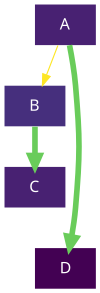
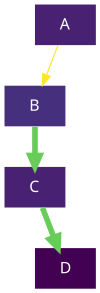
  strict digraph {
    fontname="Noto Sans"
    nodesep=0.25
    rankdir=TB
    ranksep=0.5
    node [fillcolor="#482172" fontname="Noto Sans" shape=plaintext style=filled]
    edge [color="#69cc5a" fontname="Noto Sans" penwidth=5.0 weight=2.]
    n1 [label=<         <TABLE BORDER="0" CELLBORDER="0" CELLSPACING="0" CELLPADDING="0">           <TR>             <TD><FONT COLOR="#ffffff">A</FONT></TD>           </TR>         </TABLE>         >]
    n2 [fillcolor="#462f7d" label=<         <TABLE BORDER="0" CELLBORDER="0" CELLSPACING="0" CELLPADDING="0">           <TR>             <TD><FONT COLOR="#ffffff">B</FONT></TD>           </TR>         </TABLE>         >]
    n3 [label=<         <TABLE BORDER="0" CELLBORDER="0" CELLSPACING="0" CELLPADDING="0">           <TR>             <TD><FONT COLOR="#ffffff">C</FONT></TD>           </TR>         </TABLE>         >]
    n4 [fillcolor="#430153" label=<         <TABLE BORDER="0" CELLBORDER="0" CELLSPACING="0" CELLPADDING="0">           <TR>             <TD><FONT COLOR="#ffffff">D</FONT></TD>           </TR>         </TABLE>         >]
    n1 -> n2 [color="#fde624" penwidth=1.0]
    n2 -> n3
-   n1 -> n4
+   n3 -> n4
  }
